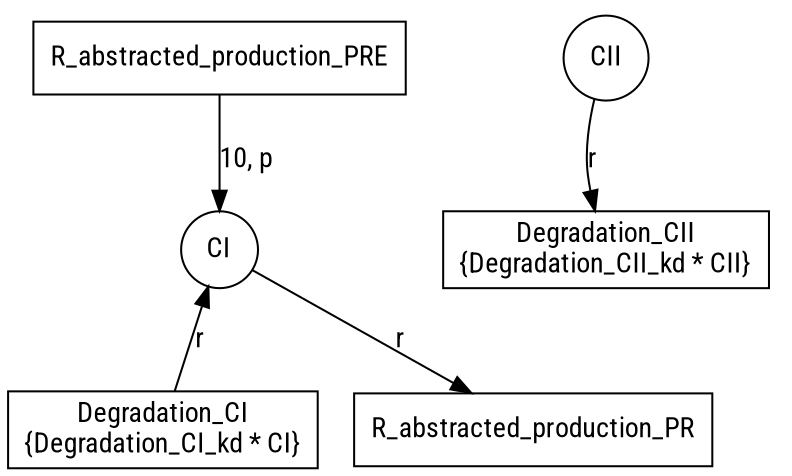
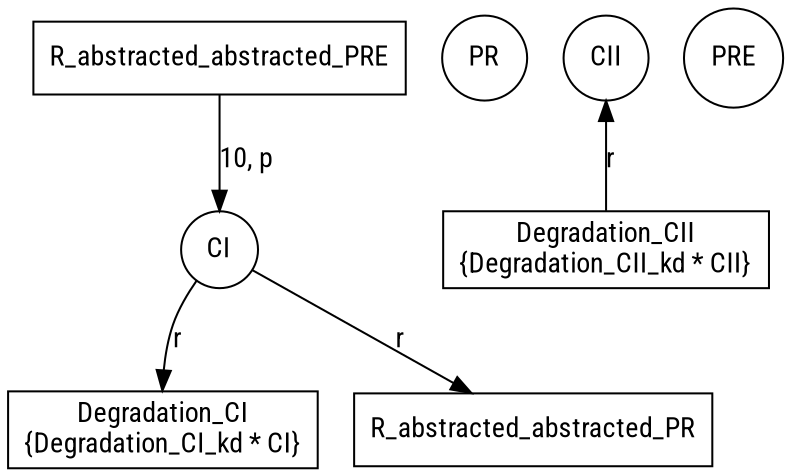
  digraph {
    fontname="Roboto Condensed"
    node [fontname="Roboto Condensed" shape=circle]
    edge [fontname="Roboto Condensed"]
    n1 [label=CI]
    n2 [label="Degradation_CI\n{Degradation_CI_kd * CI}" shape=box]
-   n3 [label=R_abstracted_production_PR shape=box]
+   n3 [label=R_abstracted_abstracted_PR shape=box]
+   n4 [label=PR]
    n5 [label=CII]
    n6 [label="Degradation_CII\n{Degradation_CII_kd * CII}" shape=box]
-   n7 [label=R_abstracted_production_PRE shape=box]
-   n2 -> n1 [label=r]
+   n7 [label=R_abstracted_abstracted_PRE shape=box]
+   n8 [label=PRE]
+   n1 -> n2 [label=r]
    n1 -> n3 [label=r]
-   n5 -> n6 [label=r]
+   n6 -> n5 [label=r]
    n7 -> n1 [label="10, p"]
  }
